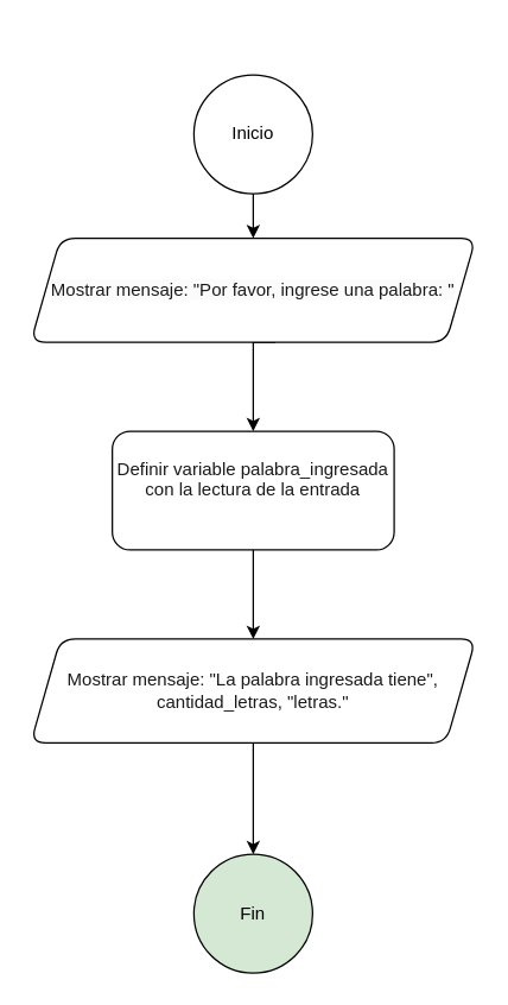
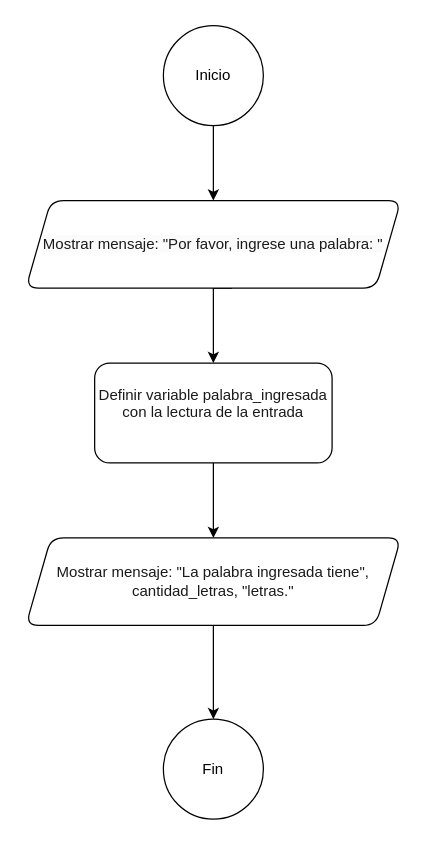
  <mxCell id="0" />
  <mxCell id="1" parent="0" />
  <mxCell id="2" value="" style="edgeStyle=orthogonalEdgeStyle;rounded=0;orthogonalLoop=1;jettySize=auto;html=1;" edge="1" parent="1" source="3" target="7"><mxGeometry relative="1" as="geometry" /></mxCell>
- <mxCell id="3" value="Inicio" style="ellipse;whiteSpace=wrap;html=1;aspect=fixed;" vertex="1" parent="1"><mxGeometry x="130" y="50" width="80" height="80" as="geometry" /></mxCell>
+ <mxCell id="3" value="Inicio" style="ellipse;whiteSpace=wrap;html=1;aspect=fixed;" vertex="1" parent="1"><mxGeometry x="130" y="20" width="80" height="80" as="geometry" /></mxCell>
  <mxCell id="4" value="" style="edgeStyle=orthogonalEdgeStyle;rounded=0;orthogonalLoop=1;jettySize=auto;html=1;" edge="1" parent="1" target="6"><mxGeometry relative="1" as="geometry"><mxPoint x="185" y="230" as="sourcePoint" /><Array as="points"><mxPoint x="170" y="230" /></Array></mxGeometry></mxCell>
  <mxCell id="5" value="" style="edgeStyle=orthogonalEdgeStyle;rounded=0;orthogonalLoop=1;jettySize=auto;html=1;" edge="1" parent="1" source="6" target="9"><mxGeometry relative="1" as="geometry" /></mxCell>
  <mxCell id="6" value="&#10;&lt;span style=&quot;background-color: transparent; color: rgb(26, 26, 26);&quot;&gt;Definir variable palabra_ingresada con la lectura de la entrada&lt;/span&gt;&#10;&#10;" style="rounded=1;whiteSpace=wrap;html=1;" vertex="1" parent="1"><mxGeometry x="75" y="290" width="190" height="80" as="geometry" /></mxCell>
  <mxCell id="7" value="&#10;&lt;br style=&quot;forced-color-adjust: none; color: rgb(0, 0, 0); font-family: Helvetica; font-size: 12px; font-style: normal; font-variant-ligatures: normal; font-variant-caps: normal; font-weight: 400; letter-spacing: normal; orphans: 2; text-align: center; text-indent: 0px; text-transform: none; widows: 2; word-spacing: 0px; -webkit-text-stroke-width: 0px; white-space: normal; background-color: rgb(251, 251, 251); text-decoration-thickness: initial; text-decoration-style: initial; text-decoration-color: initial;&quot;&gt;&lt;span style=&quot;forced-color-adjust: none; font-family: Helvetica; font-size: 12px; font-style: normal; font-variant-ligatures: normal; font-variant-caps: normal; font-weight: 400; letter-spacing: normal; orphans: 2; text-align: center; text-indent: 0px; text-transform: none; widows: 2; word-spacing: 0px; -webkit-text-stroke-width: 0px; white-space: normal; background-color: rgb(251, 251, 251); text-decoration-thickness: initial; text-decoration-style: initial; text-decoration-color: initial; color: rgb(26, 26, 26);&quot;&gt;Mostrar mensaje: &quot;Por favor, ingrese una palabra: &quot;&lt;/span&gt;&lt;br style=&quot;forced-color-adjust: none; color: rgb(0, 0, 0); font-family: Helvetica; font-size: 12px; font-style: normal; font-variant-ligatures: normal; font-variant-caps: normal; font-weight: 400; letter-spacing: normal; orphans: 2; text-align: center; text-indent: 0px; text-transform: none; widows: 2; word-spacing: 0px; -webkit-text-stroke-width: 0px; white-space: normal; background-color: rgb(251, 251, 251); text-decoration-thickness: initial; text-decoration-style: initial; text-decoration-color: initial;&quot;&gt;&#10;&#10;" style="shape=parallelogram;perimeter=parallelogramPerimeter;whiteSpace=wrap;html=1;fixedSize=1;rounded=1;" vertex="1" parent="1"><mxGeometry x="20" y="160" width="300" height="70" as="geometry" /></mxCell>
  <mxCell id="8" value="" style="edgeStyle=orthogonalEdgeStyle;rounded=0;orthogonalLoop=1;jettySize=auto;html=1;" edge="1" parent="1" source="9" target="10"><mxGeometry relative="1" as="geometry" /></mxCell>
  <mxCell id="9" value="&lt;br&gt;&lt;span style=&quot;background-color: transparent; color: rgb(26, 26, 26);&quot;&gt;Mostrar mensaje: &quot;La palabra ingresada tiene&quot;, cantidad_letras, &quot;letras.&quot;&lt;/span&gt;&lt;div&gt;&lt;br/&gt;&lt;/div&gt;" style="shape=parallelogram;perimeter=parallelogramPerimeter;whiteSpace=wrap;html=1;fixedSize=1;rounded=1;" vertex="1" parent="1"><mxGeometry x="20" y="430" width="300" height="70" as="geometry" /></mxCell>
- <mxCell id="10" value="Fin" style="ellipse;whiteSpace=wrap;html=1;rounded=1;fillColor=#d5e8d4;" vertex="1" parent="1"><mxGeometry x="130" y="575" width="80" height="80" as="geometry" /></mxCell>
+ <mxCell id="10" value="Fin" style="ellipse;whiteSpace=wrap;html=1;rounded=1;" vertex="1" parent="1"><mxGeometry x="130" y="575" width="80" height="80" as="geometry" /></mxCell>
